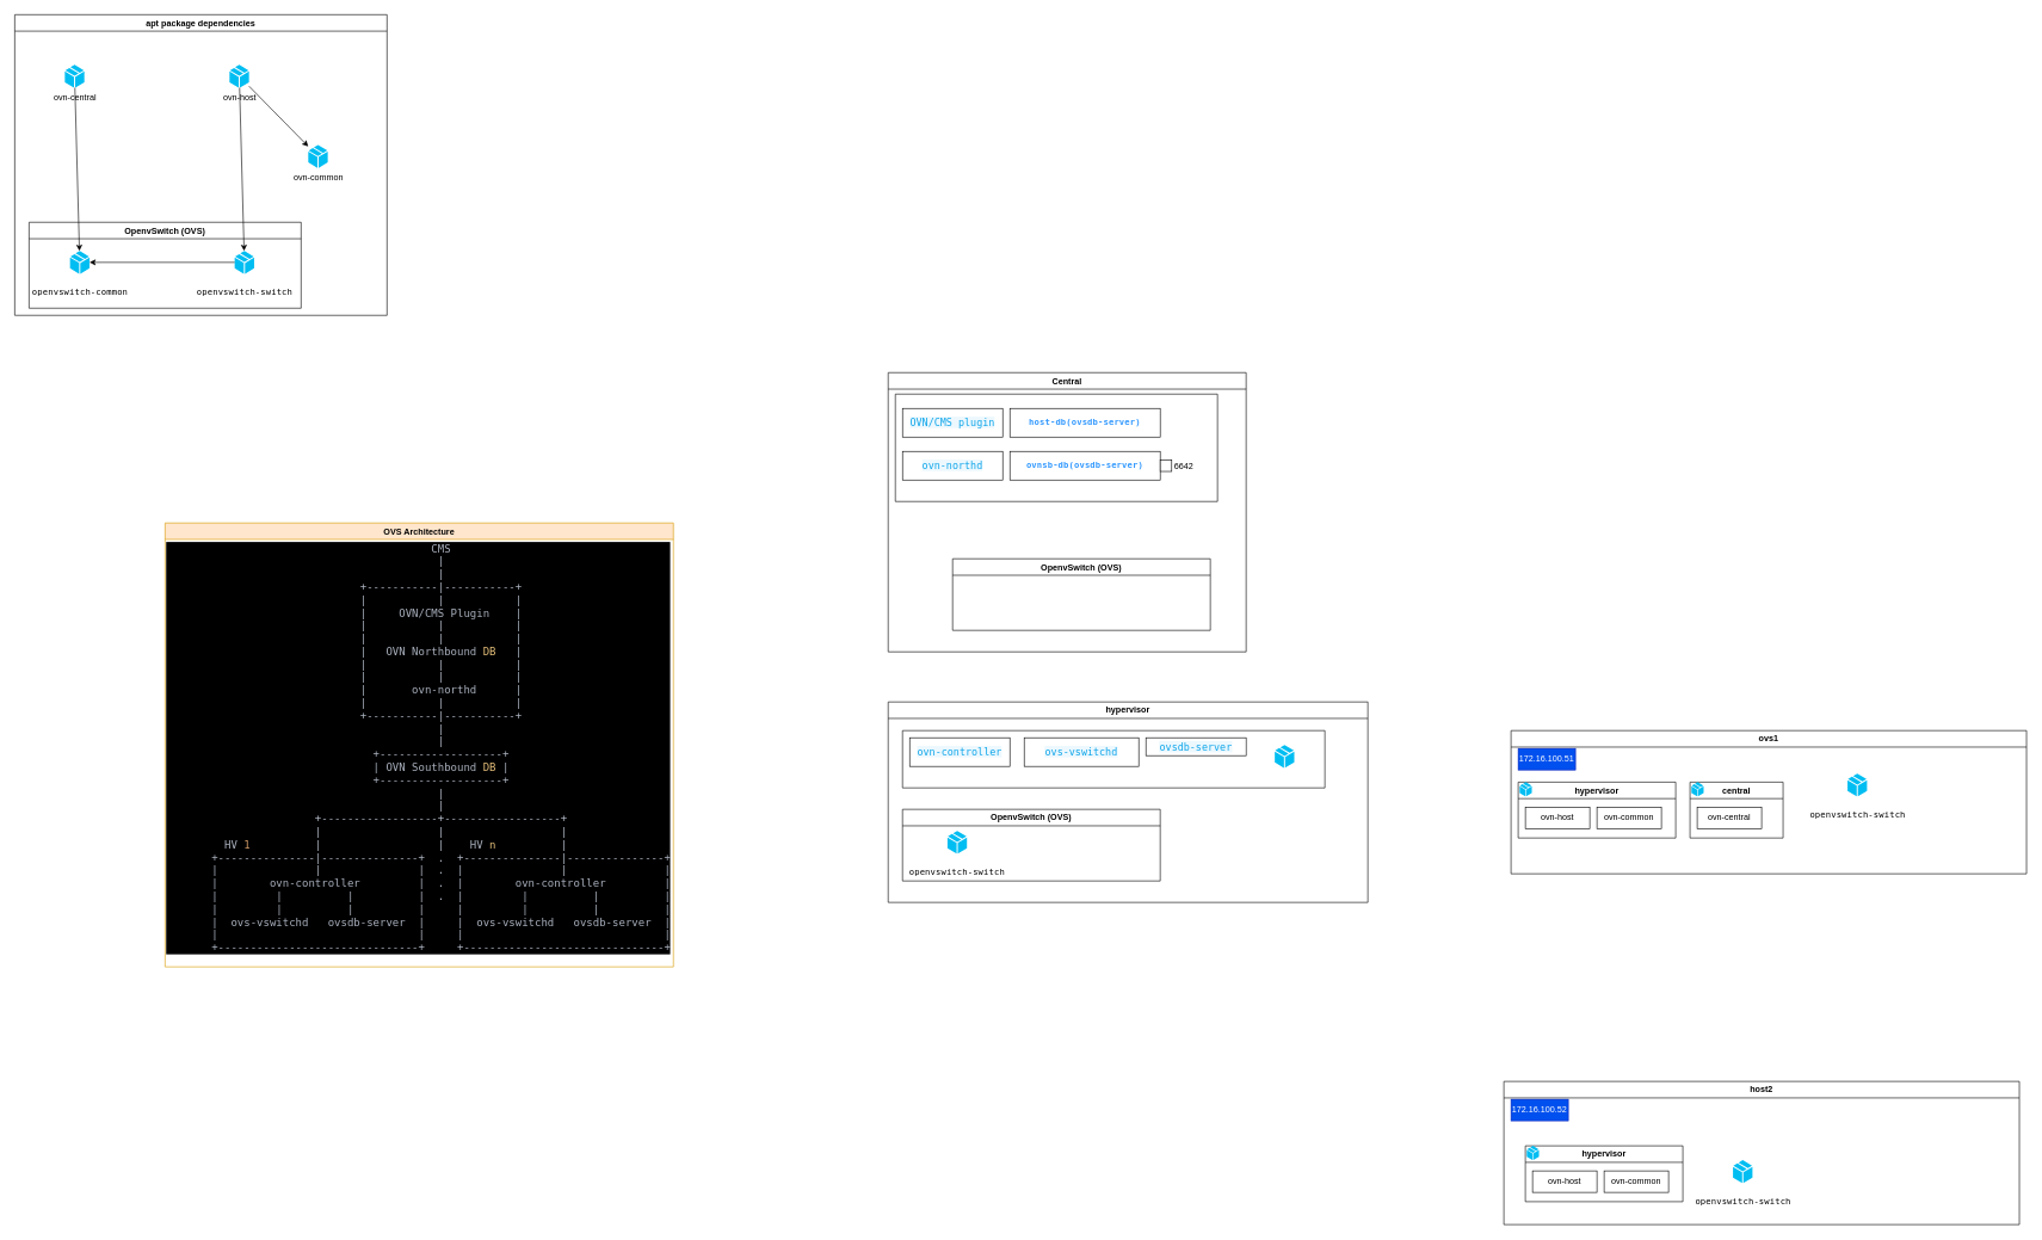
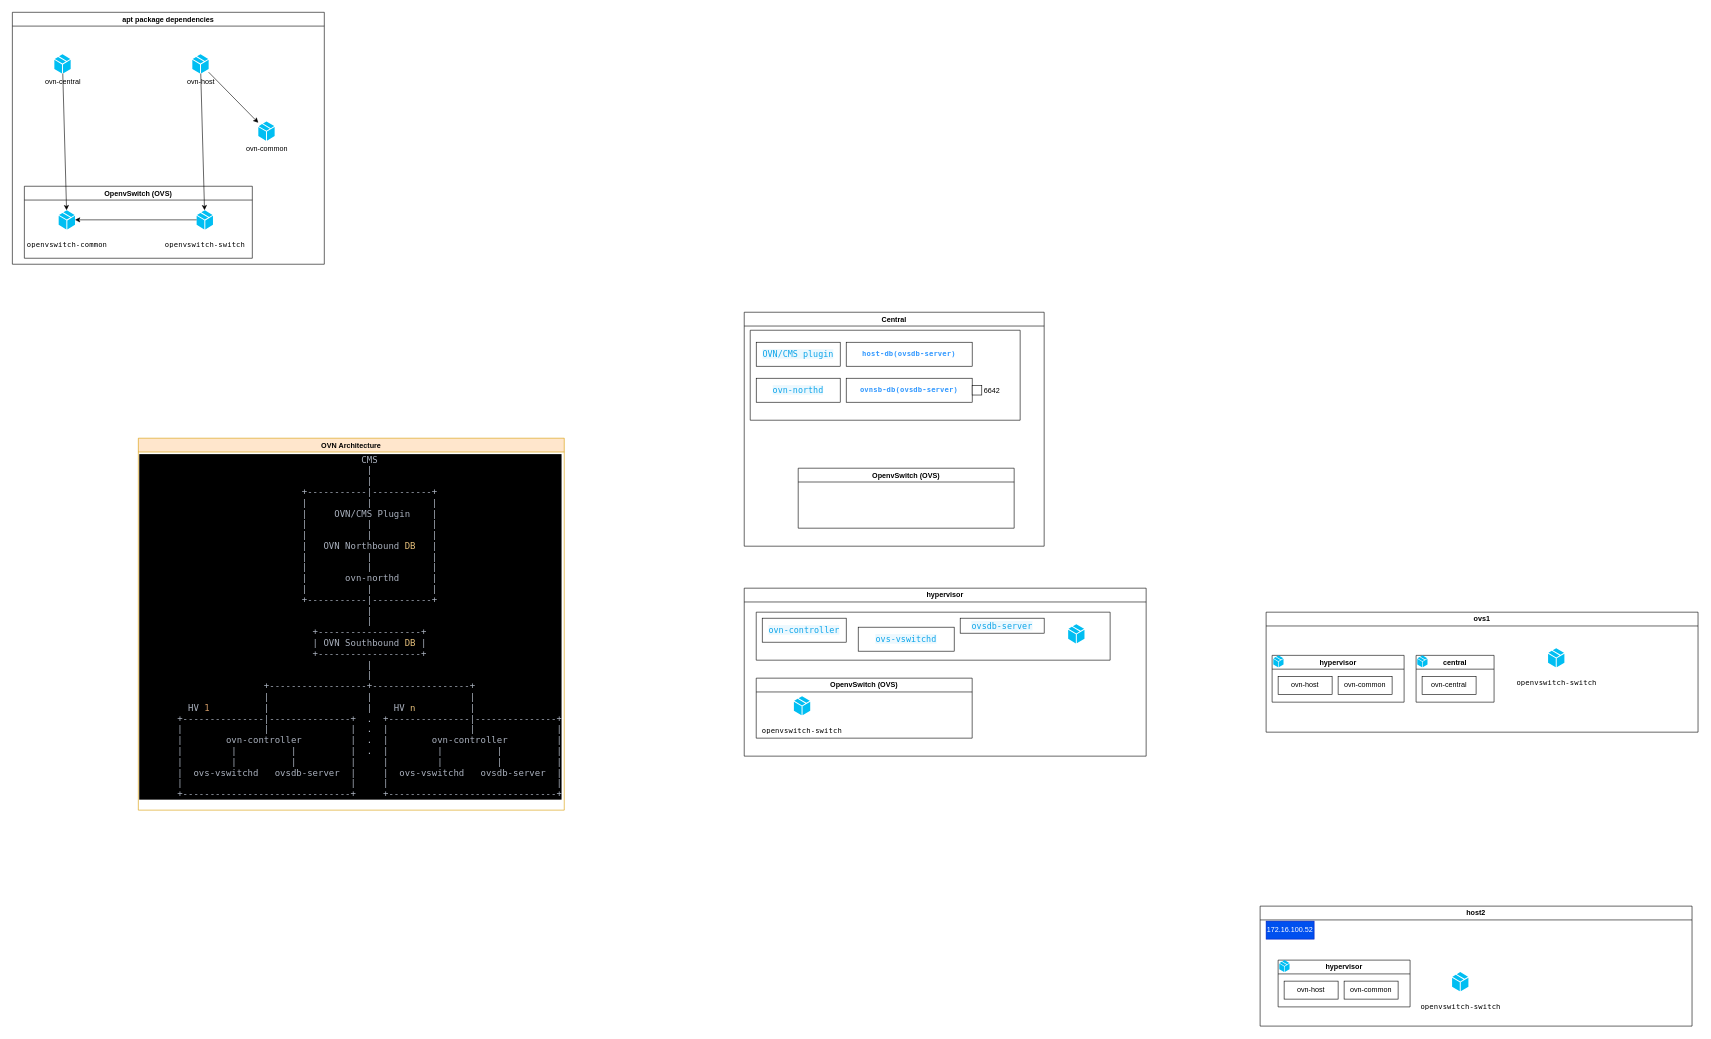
  <mxCell id="0" />
  <mxCell id="1" parent="0" />
- <mxCell id="2" value="OVS Architecture" style="swimlane;whiteSpace=wrap;html=1;fillColor=#ffe6cc;strokeColor=#d79b00;" vertex="1" parent="1"><mxGeometry x="230" y="730" width="710" height="620" as="geometry" /></mxCell>
+ <mxCell id="2" value="OVN Architecture" style="swimlane;whiteSpace=wrap;html=1;fillColor=#ffe6cc;strokeColor=#d79b00;" vertex="1" parent="1"><mxGeometry x="230" y="730" width="710" height="620" as="geometry" /></mxCell>
  <mxCell id="3" value="&lt;span style=&quot;color: rgb(171, 178, 191); font-family: Consolas, menlo, monospace; font-size: 15px; font-style: normal; font-variant-ligatures: normal; font-variant-caps: normal; font-weight: 300; letter-spacing: normal; orphans: 2; text-align: start; text-indent: 0px; text-transform: none; widows: 2; word-spacing: 0px; -webkit-text-stroke-width: 0px; white-space: pre-wrap; text-decoration-thickness: initial; text-decoration-style: initial; text-decoration-color: initial; float: none; display: inline !important;&quot;&gt;                                         CMS&#10;                                          |&#10;                                          |&#10;                              +-----------|-----------+&#10;                              |           |           |&#10;                              |     OVN/CMS Plugin    |&#10;                              |           |           |&#10;                              |           |           |&#10;                              |   OVN Northbound &lt;/span&gt;&lt;span class=&quot;hljs-built_in&quot; style=&quot;box-sizing: border-box; color: rgb(230, 192, 123); font-family: Consolas, menlo, monospace; font-size: 15px; font-style: normal; font-variant-ligatures: normal; font-variant-caps: normal; font-weight: 300; letter-spacing: normal; orphans: 2; text-align: start; text-indent: 0px; text-transform: none; widows: 2; word-spacing: 0px; -webkit-text-stroke-width: 0px; white-space: pre-wrap; text-decoration-thickness: initial; text-decoration-style: initial; text-decoration-color: initial;&quot;&gt;DB&lt;/span&gt;&lt;span style=&quot;color: rgb(171, 178, 191); font-family: Consolas, menlo, monospace; font-size: 15px; font-style: normal; font-variant-ligatures: normal; font-variant-caps: normal; font-weight: 300; letter-spacing: normal; orphans: 2; text-align: start; text-indent: 0px; text-transform: none; widows: 2; word-spacing: 0px; -webkit-text-stroke-width: 0px; white-space: pre-wrap; text-decoration-thickness: initial; text-decoration-style: initial; text-decoration-color: initial; float: none; display: inline !important;&quot;&gt;   |&#10;                              |           |           |&#10;                              |           |           |&#10;                              |       ovn-northd      |&#10;                              |           |           |&#10;                              +-----------|-----------+&#10;                                          |&#10;                                          |&#10;                                +-------------------+&#10;                                | OVN Southbound &lt;/span&gt;&lt;span class=&quot;hljs-built_in&quot; style=&quot;box-sizing: border-box; color: rgb(230, 192, 123); font-family: Consolas, menlo, monospace; font-size: 15px; font-style: normal; font-variant-ligatures: normal; font-variant-caps: normal; font-weight: 300; letter-spacing: normal; orphans: 2; text-align: start; text-indent: 0px; text-transform: none; widows: 2; word-spacing: 0px; -webkit-text-stroke-width: 0px; white-space: pre-wrap; text-decoration-thickness: initial; text-decoration-style: initial; text-decoration-color: initial;&quot;&gt;DB&lt;/span&gt;&lt;span style=&quot;color: rgb(171, 178, 191); font-family: Consolas, menlo, monospace; font-size: 15px; font-style: normal; font-variant-ligatures: normal; font-variant-caps: normal; font-weight: 300; letter-spacing: normal; orphans: 2; text-align: start; text-indent: 0px; text-transform: none; widows: 2; word-spacing: 0px; -webkit-text-stroke-width: 0px; white-space: pre-wrap; text-decoration-thickness: initial; text-decoration-style: initial; text-decoration-color: initial; float: none; display: inline !important;&quot;&gt; |&#10;                                +-------------------+&#10;                                          |&#10;                                          |&#10;                       +------------------+------------------+&#10;                       |                  |                  |&#10;         HV &lt;/span&gt;&lt;span class=&quot;hljs-number&quot; style=&quot;box-sizing: border-box; color: rgb(209, 154, 102); font-family: Consolas, menlo, monospace; font-size: 15px; font-style: normal; font-variant-ligatures: normal; font-variant-caps: normal; font-weight: 300; letter-spacing: normal; orphans: 2; text-align: start; text-indent: 0px; text-transform: none; widows: 2; word-spacing: 0px; -webkit-text-stroke-width: 0px; white-space: pre-wrap; text-decoration-thickness: initial; text-decoration-style: initial; text-decoration-color: initial;&quot;&gt;1&lt;/span&gt;&lt;span style=&quot;color: rgb(171, 178, 191); font-family: Consolas, menlo, monospace; font-size: 15px; font-style: normal; font-variant-ligatures: normal; font-variant-caps: normal; font-weight: 300; letter-spacing: normal; orphans: 2; text-align: start; text-indent: 0px; text-transform: none; widows: 2; word-spacing: 0px; -webkit-text-stroke-width: 0px; white-space: pre-wrap; text-decoration-thickness: initial; text-decoration-style: initial; text-decoration-color: initial; float: none; display: inline !important;&quot;&gt;          |                  |    HV &lt;/span&gt;&lt;span class=&quot;hljs-built_in&quot; style=&quot;box-sizing: border-box; color: rgb(230, 192, 123); font-family: Consolas, menlo, monospace; font-size: 15px; font-style: normal; font-variant-ligatures: normal; font-variant-caps: normal; font-weight: 300; letter-spacing: normal; orphans: 2; text-align: start; text-indent: 0px; text-transform: none; widows: 2; word-spacing: 0px; -webkit-text-stroke-width: 0px; white-space: pre-wrap; text-decoration-thickness: initial; text-decoration-style: initial; text-decoration-color: initial;&quot;&gt;n&lt;/span&gt;&lt;span style=&quot;color: rgb(171, 178, 191); font-family: Consolas, menlo, monospace; font-size: 15px; font-style: normal; font-variant-ligatures: normal; font-variant-caps: normal; font-weight: 300; letter-spacing: normal; orphans: 2; text-align: start; text-indent: 0px; text-transform: none; widows: 2; word-spacing: 0px; -webkit-text-stroke-width: 0px; white-space: pre-wrap; text-decoration-thickness: initial; text-decoration-style: initial; text-decoration-color: initial; float: none; display: inline !important;&quot;&gt;          |&#10;       +---------------|---------------+  .  +---------------|---------------+&#10;       |               |               |  .  |               |               |&#10;       |        ovn-controller         |  .  |        ovn-controller         |&#10;       |         |          |          |  .  |         |          |          |&#10;       |         |          |          |     |         |          |          |&#10;       |  ovs-vswitchd   ovsdb-server  |     |  ovs-vswitchd   ovsdb-server  |&#10;       |                               |     |                               |&#10;       +-------------------------------+     +-------------------------------+&lt;/span&gt;" style="text;whiteSpace=wrap;html=1;labelBackgroundColor=#000000;" vertex="1" parent="2"><mxGeometry y="20" width="720" height="590" as="geometry" /></mxCell>
  <mxCell id="4" value="Central" style="swimlane;whiteSpace=wrap;html=1;" vertex="1" parent="1"><mxGeometry x="1240" y="520" width="500" height="390" as="geometry" /></mxCell>
  <mxCell id="5" value="" style="swimlane;startSize=0;collapsible=0;" vertex="1" parent="4"><mxGeometry x="10" y="30" width="450" height="150" as="geometry" /></mxCell>
  <mxCell id="6" value="&lt;span style=&quot;color: rgb(14, 165, 233); font-family: &amp;quot;Operator Mono&amp;quot;, Consolas, Monaco, Menlo, monospace; font-size: 14px; text-align: left; background-color: rgba(15, 164, 233, 0.08);&quot;&gt;OVN/CMS plugin&lt;/span&gt;" style="whiteSpace=wrap;html=1;" vertex="1" parent="5"><mxGeometry x="10" y="20" width="140" height="40" as="geometry" /></mxCell>
  <mxCell id="7" value="&lt;span style=&quot;font-family: Consolas, Monaco, &amp;quot;Andale Mono&amp;quot;, &amp;quot;Ubuntu Mono&amp;quot;, monospace; letter-spacing: 0.2px; text-align: left; white-space: pre;&quot;&gt;&lt;font color=&quot;#3399ff&quot;&gt;&lt;b&gt;host-db(ovsdb-server)&lt;/b&gt;&lt;/font&gt;&lt;/span&gt;" style="whiteSpace=wrap;html=1;" vertex="1" parent="5"><mxGeometry x="160" y="20" width="210" height="40" as="geometry" /></mxCell>
  <mxCell id="8" value="&lt;span style=&quot;color: rgb(14, 165, 233); font-family: &amp;quot;Operator Mono&amp;quot;, Consolas, Monaco, Menlo, monospace; font-size: 14px; text-align: left; background-color: rgba(15, 164, 233, 0.08);&quot;&gt;ovn-northd&lt;/span&gt;" style="whiteSpace=wrap;html=1;" vertex="1" parent="5"><mxGeometry x="10" y="80" width="140" height="40" as="geometry" /></mxCell>
  <mxCell id="9" value="&lt;span style=&quot;font-family: Consolas, Monaco, &amp;quot;Andale Mono&amp;quot;, &amp;quot;Ubuntu Mono&amp;quot;, monospace; letter-spacing: 0.2px; text-align: left; white-space: pre;&quot;&gt;&lt;font color=&quot;#3399ff&quot;&gt;&lt;b&gt;ovnsb-db&lt;/b&gt;&lt;/font&gt;&lt;/span&gt;&lt;b style=&quot;color: rgb(51, 153, 255); font-family: Consolas, Monaco, &amp;quot;Andale Mono&amp;quot;, &amp;quot;Ubuntu Mono&amp;quot;, monospace; letter-spacing: 0.2px; text-align: left; white-space: pre;&quot;&gt;(ovsdb-server)&lt;/b&gt;" style="whiteSpace=wrap;html=1;" vertex="1" parent="5"><mxGeometry x="160" y="80" width="210" height="40" as="geometry" /></mxCell>
  <mxCell id="10" value="6642" style="fontStyle=0;labelPosition=right;verticalLabelPosition=middle;align=left;verticalAlign=middle;spacingLeft=2;aspect=fixed;" vertex="1" parent="5"><mxGeometry x="370" y="92" width="16" height="16" as="geometry" /></mxCell>
  <mxCell id="11" value="OpenvSwitch (OVS)" style="swimlane;whiteSpace=wrap;html=1;" vertex="1" parent="4"><mxGeometry x="90" y="260" width="360" height="100" as="geometry" /></mxCell>
  <mxCell id="12" value="hypervisor" style="swimlane;whiteSpace=wrap;html=1;" vertex="1" parent="1"><mxGeometry x="1240" y="980" width="670" height="280" as="geometry" /></mxCell>
  <mxCell id="13" value="" style="swimlane;startSize=0;collapsible=0;" vertex="1" parent="12"><mxGeometry x="20" y="40" width="590" height="80" as="geometry" /></mxCell>
  <mxCell id="14" value="&lt;span style=&quot;color: rgb(14, 165, 233); font-family: &amp;quot;Operator Mono&amp;quot;, Consolas, Monaco, Menlo, monospace; font-size: 14px; text-align: left; background-color: rgba(15, 164, 233, 0.08);&quot;&gt;ovn-controller&lt;/span&gt;" style="whiteSpace=wrap;html=1;" vertex="1" parent="13"><mxGeometry x="10" y="10" width="140" height="40" as="geometry" /></mxCell>
- <mxCell id="15" value="&lt;span style=&quot;color: rgb(14, 165, 233); font-family: &amp;quot;Operator Mono&amp;quot;, Consolas, Monaco, Menlo, monospace; font-size: 14px; text-align: left; background-color: rgba(15, 164, 233, 0.08);&quot;&gt;ovs-vswitchd&lt;/span&gt;" style="whiteSpace=wrap;html=1;" vertex="1" parent="13"><mxGeometry x="170" y="10" width="160" height="40" as="geometry" /></mxCell>
+ <mxCell id="15" value="&lt;span style=&quot;color: rgb(14, 165, 233); font-family: &amp;quot;Operator Mono&amp;quot;, Consolas, Monaco, Menlo, monospace; font-size: 14px; text-align: left; background-color: rgba(15, 164, 233, 0.08);&quot;&gt;ovs-vswitchd&lt;/span&gt;" style="whiteSpace=wrap;html=1;" vertex="1" parent="13"><mxGeometry x="170" y="25" width="160" height="40" as="geometry" /></mxCell>
  <mxCell id="16" value="&lt;span style=&quot;color: rgb(14, 165, 233); font-family: &amp;quot;Operator Mono&amp;quot;, Consolas, Monaco, Menlo, monospace; font-size: 14px; text-align: left; background-color: rgba(15, 164, 233, 0.08);&quot;&gt;ovsdb-server&lt;/span&gt;" style="whiteSpace=wrap;html=1;" vertex="1" parent="13"><mxGeometry x="340" y="10" width="140" height="25" as="geometry" /></mxCell>
  <mxCell id="17" value="" style="verticalLabelPosition=bottom;html=1;verticalAlign=top;align=center;strokeColor=none;fillColor=#00BEF2;shape=mxgraph.azure.cloud_service_package_file;aspect=fixed;" vertex="1" parent="13"><mxGeometry x="520" y="20" width="27.2" height="32" as="geometry" /></mxCell>
  <mxCell id="18" value="OpenvSwitch (OVS)" style="swimlane;whiteSpace=wrap;html=1;" vertex="1" parent="12"><mxGeometry x="20" y="150" width="360" height="100" as="geometry" /></mxCell>
  <mxCell id="19" value="&lt;p&gt;&lt;span style=&quot;font-family: Consolas, Monaco, &amp;quot;Andale Mono&amp;quot;, &amp;quot;Ubuntu Mono&amp;quot;, monospace; letter-spacing: 0.2px; text-align: left; white-space-collapse: preserve;&quot;&gt;openvswitch-switch&lt;/span&gt;&lt;/p&gt;" style="verticalLabelPosition=bottom;html=1;verticalAlign=top;align=center;strokeColor=none;fillColor=#00BEF2;shape=mxgraph.azure.cloud_service_package_file;aspect=fixed;" vertex="1" parent="18"><mxGeometry x="62.8" y="30" width="27.2" height="32" as="geometry" /></mxCell>
  <mxCell id="20" value="ovs1" style="swimlane;whiteSpace=wrap;html=1;collapsible=0;" vertex="1" parent="1"><mxGeometry x="2110" y="1020" width="720" height="200" as="geometry" /></mxCell>
- <mxCell id="21" value="172.16.100.51" style="text;strokeColor=#001DBC;align=center;fillColor=#0050ef;html=1;verticalAlign=middle;whiteSpace=wrap;rounded=0;fontColor=#ffffff;" vertex="1" parent="20"><mxGeometry x="10" y="25" width="80" height="30" as="geometry" /></mxCell>
  <mxCell id="22" value="central" style="swimlane;whiteSpace=wrap;html=1;collapsible=0;" vertex="1" parent="20"><mxGeometry x="250" y="72" width="130" height="78" as="geometry" /></mxCell>
  <mxCell id="23" value="" style="verticalLabelPosition=bottom;html=1;verticalAlign=top;align=center;strokeColor=none;fillColor=#00BEF2;shape=mxgraph.azure.cloud_service_package_file;aspect=fixed;" vertex="1" parent="22"><mxGeometry x="2" width="17" height="20" as="geometry" /></mxCell>
  <mxCell id="24" value="ovn-central" style="whiteSpace=wrap;html=1;" vertex="1" parent="22"><mxGeometry x="10" y="35" width="90" height="30" as="geometry" /></mxCell>
  <mxCell id="25" value="hypervisor" style="swimlane;whiteSpace=wrap;html=1;collapsible=0;" vertex="1" parent="20"><mxGeometry x="10" y="72" width="220" height="78" as="geometry" /></mxCell>
  <mxCell id="26" value="" style="verticalLabelPosition=bottom;html=1;verticalAlign=top;align=center;strokeColor=none;fillColor=#00BEF2;shape=mxgraph.azure.cloud_service_package_file;aspect=fixed;" vertex="1" parent="25"><mxGeometry x="2" width="17" height="20" as="geometry" /></mxCell>
  <mxCell id="27" value="ovn-host" style="whiteSpace=wrap;html=1;" vertex="1" parent="25"><mxGeometry x="10" y="35" width="90" height="30" as="geometry" /></mxCell>
  <mxCell id="28" value="ovn-common" style="whiteSpace=wrap;html=1;" vertex="1" parent="25"><mxGeometry x="110" y="35" width="90" height="30" as="geometry" /></mxCell>
  <mxCell id="29" value="&lt;p&gt;&lt;span style=&quot;font-family: Consolas, Monaco, &amp;quot;Andale Mono&amp;quot;, &amp;quot;Ubuntu Mono&amp;quot;, monospace; letter-spacing: 0.2px; text-align: left; white-space-collapse: preserve;&quot;&gt;openvswitch-switch&lt;/span&gt;&lt;/p&gt;" style="verticalLabelPosition=bottom;html=1;verticalAlign=top;align=center;strokeColor=none;fillColor=#00BEF2;shape=mxgraph.azure.cloud_service_package_file;aspect=fixed;" vertex="1" parent="20"><mxGeometry x="470" y="60" width="27.2" height="32" as="geometry" /></mxCell>
  <mxCell id="30" value="apt package dependencies" style="swimlane;whiteSpace=wrap;html=1;" vertex="1" parent="1"><mxGeometry x="20" y="20" width="520" height="420" as="geometry" /></mxCell>
  <mxCell id="31" value="ovn-host" style="verticalLabelPosition=bottom;html=1;verticalAlign=top;align=center;strokeColor=none;fillColor=#00BEF2;shape=mxgraph.azure.cloud_service_package_file;aspect=fixed;" vertex="1" parent="30"><mxGeometry x="300" y="70" width="27.2" height="32" as="geometry" /></mxCell>
  <mxCell id="32" style="rounded=0;orthogonalLoop=1;jettySize=auto;html=1;" edge="1" parent="30" source="31" target="33"><mxGeometry relative="1" as="geometry" /></mxCell>
  <mxCell id="33" value="ovn-common" style="verticalLabelPosition=bottom;html=1;verticalAlign=top;align=center;strokeColor=none;fillColor=#00BEF2;shape=mxgraph.azure.cloud_service_package_file;aspect=fixed;" vertex="1" parent="30"><mxGeometry x="410" y="182" width="27.2" height="32" as="geometry" /></mxCell>
  <mxCell id="34" value="ovn-central" style="verticalLabelPosition=bottom;html=1;verticalAlign=top;align=center;strokeColor=none;fillColor=#00BEF2;shape=mxgraph.azure.cloud_service_package_file;aspect=fixed;" vertex="1" parent="30"><mxGeometry x="70" y="70" width="27.2" height="32" as="geometry" /></mxCell>
  <mxCell id="35" value="OpenvSwitch (OVS)" style="swimlane;whiteSpace=wrap;html=1;" vertex="1" parent="30"><mxGeometry x="20" y="290" width="380" height="120" as="geometry" /></mxCell>
  <mxCell id="36" value="&lt;p style=&quot;text-align: left;&quot;&gt;&lt;font face=&quot;Consolas, Monaco, Andale Mono, Ubuntu Mono, monospace&quot;&gt;&lt;span style=&quot;letter-spacing: 0.2px; white-space-collapse: preserve;&quot;&gt;openvswitch-common&lt;/span&gt;&lt;/font&gt;&lt;br&gt;&lt;/p&gt;" style="verticalLabelPosition=bottom;html=1;verticalAlign=top;align=center;strokeColor=none;fillColor=#00BEF2;shape=mxgraph.azure.cloud_service_package_file;aspect=fixed;" vertex="1" parent="35"><mxGeometry x="57.2" y="40" width="27.2" height="32" as="geometry" /></mxCell>
  <mxCell id="37" value="&lt;p&gt;&lt;span style=&quot;font-family: Consolas, Monaco, &amp;quot;Andale Mono&amp;quot;, &amp;quot;Ubuntu Mono&amp;quot;, monospace; letter-spacing: 0.2px; text-align: left; white-space-collapse: preserve;&quot;&gt;openvswitch-switch&lt;/span&gt;&lt;/p&gt;" style="verticalLabelPosition=bottom;html=1;verticalAlign=top;align=center;strokeColor=none;fillColor=#00BEF2;shape=mxgraph.azure.cloud_service_package_file;aspect=fixed;" vertex="1" parent="35"><mxGeometry x="287.2" y="40" width="27.2" height="32" as="geometry" /></mxCell>
  <mxCell id="38" style="rounded=0;orthogonalLoop=1;jettySize=auto;html=1;" edge="1" parent="35" source="37" target="36"><mxGeometry relative="1" as="geometry" /></mxCell>
  <mxCell id="39" style="rounded=0;orthogonalLoop=1;jettySize=auto;html=1;" edge="1" parent="30" source="34" target="36"><mxGeometry relative="1" as="geometry" /></mxCell>
  <mxCell id="40" style="rounded=0;orthogonalLoop=1;jettySize=auto;html=1;" edge="1" parent="30" source="31" target="37"><mxGeometry relative="1" as="geometry" /></mxCell>
  <mxCell id="41" value="host2" style="swimlane;whiteSpace=wrap;html=1;collapsible=0;" vertex="1" parent="1"><mxGeometry x="2100" y="1510" width="720" height="200" as="geometry" /></mxCell>
  <mxCell id="42" value="172.16.100.52" style="text;strokeColor=#001DBC;align=center;fillColor=#0050ef;html=1;verticalAlign=middle;whiteSpace=wrap;rounded=0;fontColor=#ffffff;" vertex="1" parent="41"><mxGeometry x="10" y="25" width="80" height="30" as="geometry" /></mxCell>
  <mxCell id="43" value="hypervisor" style="swimlane;whiteSpace=wrap;html=1;collapsible=0;" vertex="1" parent="41"><mxGeometry x="30" y="90" width="220" height="78" as="geometry" /></mxCell>
  <mxCell id="44" value="" style="verticalLabelPosition=bottom;html=1;verticalAlign=top;align=center;strokeColor=none;fillColor=#00BEF2;shape=mxgraph.azure.cloud_service_package_file;aspect=fixed;" vertex="1" parent="43"><mxGeometry x="2" width="17" height="20" as="geometry" /></mxCell>
  <mxCell id="45" value="ovn-host" style="whiteSpace=wrap;html=1;" vertex="1" parent="43"><mxGeometry x="10" y="35" width="90" height="30" as="geometry" /></mxCell>
  <mxCell id="46" value="ovn-common" style="whiteSpace=wrap;html=1;" vertex="1" parent="43"><mxGeometry x="110" y="35" width="90" height="30" as="geometry" /></mxCell>
  <mxCell id="47" value="&lt;p&gt;&lt;span style=&quot;font-family: Consolas, Monaco, &amp;quot;Andale Mono&amp;quot;, &amp;quot;Ubuntu Mono&amp;quot;, monospace; letter-spacing: 0.2px; text-align: left; white-space-collapse: preserve;&quot;&gt;openvswitch-switch&lt;/span&gt;&lt;/p&gt;" style="verticalLabelPosition=bottom;html=1;verticalAlign=top;align=center;strokeColor=none;fillColor=#00BEF2;shape=mxgraph.azure.cloud_service_package_file;aspect=fixed;" vertex="1" parent="41"><mxGeometry x="320" y="110" width="27.2" height="32" as="geometry" /></mxCell>
